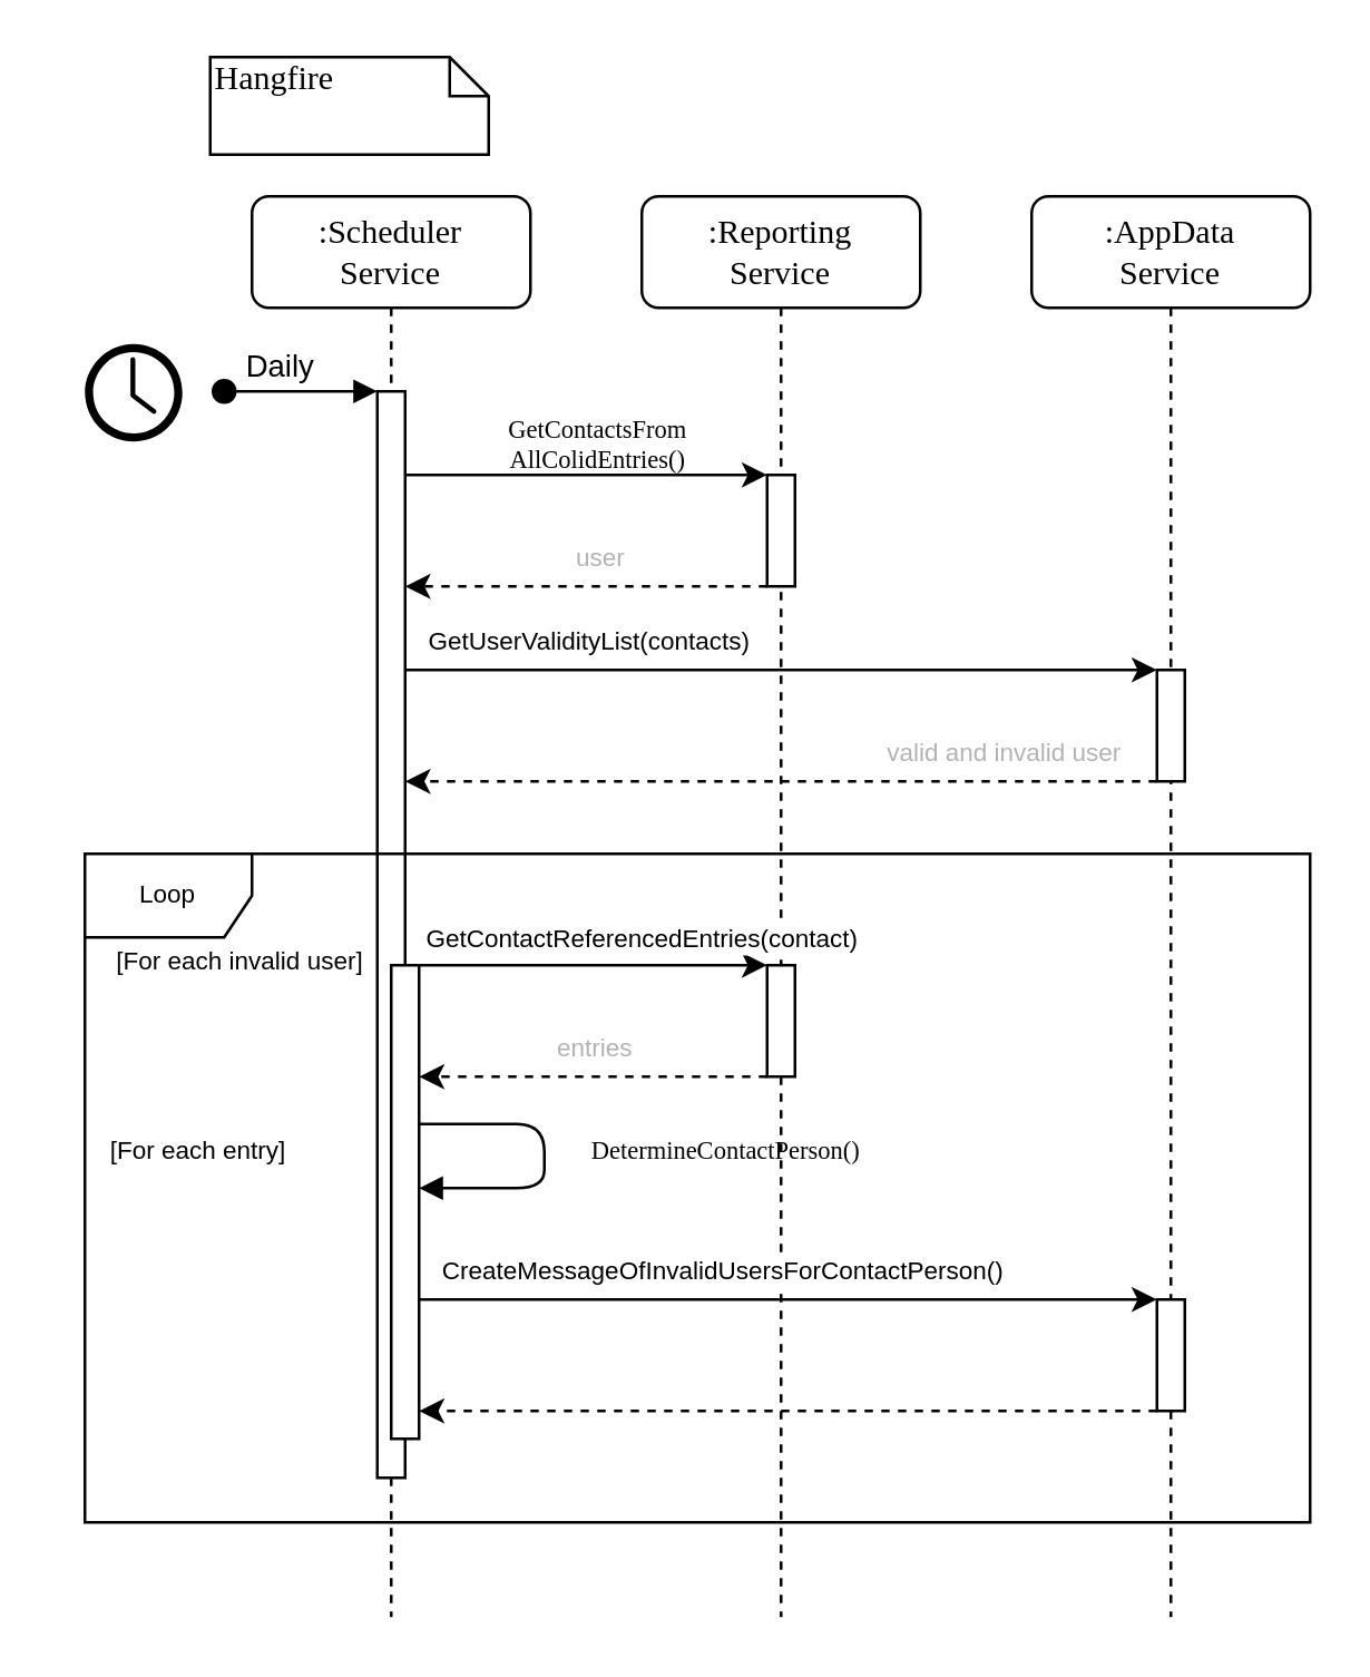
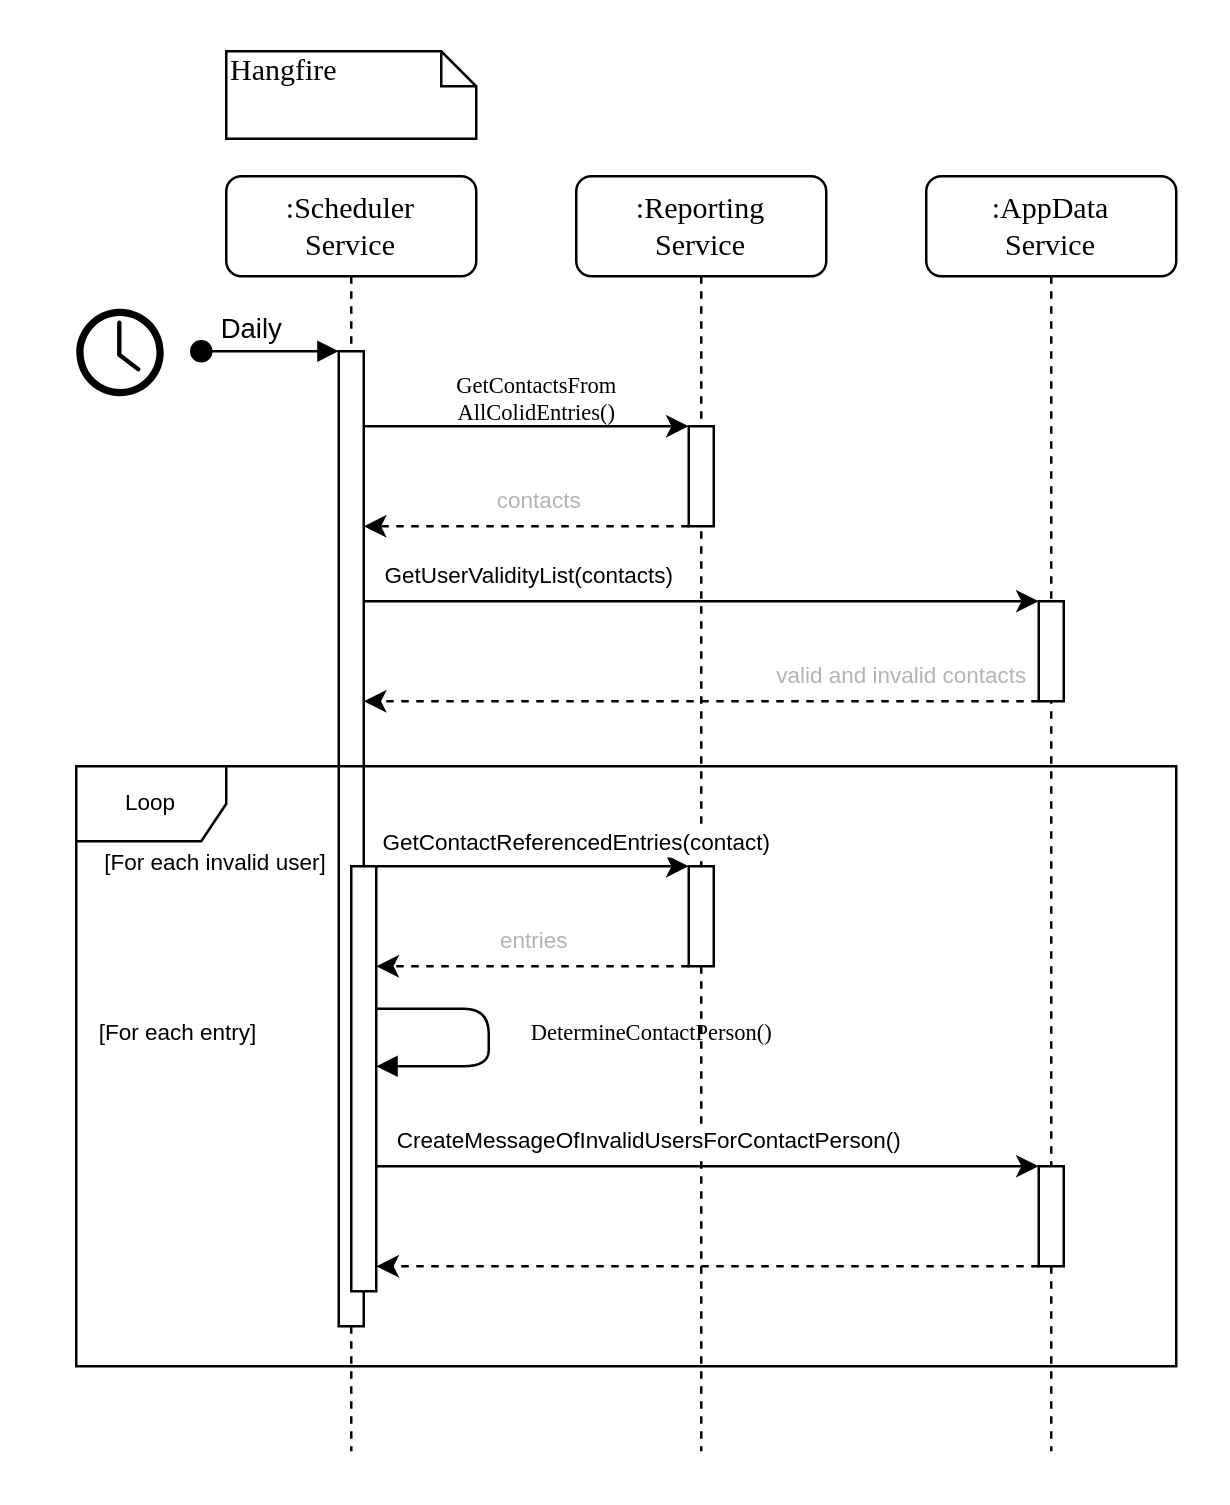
  <mxCell id="0" />
  <mxCell id="1" parent="0" />
  <mxCell id="2" value=":AppData&lt;br&gt;Service" style="shape=umlLifeline;perimeter=lifelinePerimeter;whiteSpace=wrap;html=1;container=1;collapsible=0;recursiveResize=0;outlineConnect=0;rounded=1;shadow=0;comic=0;labelBackgroundColor=none;strokeWidth=1;fontFamily=Verdana;fontSize=12;align=center;" parent="1" vertex="1"><mxGeometry x="370" y="70" width="100" height="510" as="geometry" /></mxCell>
  <mxCell id="3" value="" style="html=1;points=[];perimeter=orthogonalPerimeter;rounded=0;shadow=0;comic=0;labelBackgroundColor=none;strokeWidth=1;fontFamily=Verdana;fontSize=12;align=center;" parent="2" vertex="1"><mxGeometry x="45" y="170" width="10" height="40" as="geometry" /></mxCell>
  <mxCell id="4" value="" style="html=1;points=[];perimeter=orthogonalPerimeter;rounded=0;shadow=0;comic=0;labelBackgroundColor=none;strokeWidth=1;fontFamily=Verdana;fontSize=12;align=center;" parent="2" vertex="1"><mxGeometry x="45" y="396" width="10" height="40" as="geometry" /></mxCell>
  <mxCell id="5" value=":Scheduler&lt;br&gt;Service" style="shape=umlLifeline;perimeter=lifelinePerimeter;whiteSpace=wrap;html=1;container=1;collapsible=0;recursiveResize=0;outlineConnect=0;rounded=1;shadow=0;comic=0;labelBackgroundColor=none;strokeWidth=1;fontFamily=Verdana;fontSize=12;align=center;" parent="1" vertex="1"><mxGeometry x="90" y="70" width="100" height="510" as="geometry" /></mxCell>
  <mxCell id="6" value="" style="html=1;points=[];perimeter=orthogonalPerimeter;rounded=0;shadow=0;comic=0;labelBackgroundColor=none;strokeWidth=1;fontFamily=Verdana;fontSize=12;align=center;" parent="5" vertex="1"><mxGeometry x="45" y="70" width="10" height="390" as="geometry" /></mxCell>
  <mxCell id="7" value="" style="html=1;points=[];perimeter=orthogonalPerimeter;rounded=0;shadow=0;comic=0;labelBackgroundColor=none;strokeWidth=1;fontFamily=Verdana;fontSize=12;align=center;" parent="5" vertex="1"><mxGeometry x="50" y="276" width="10" height="170" as="geometry" /></mxCell>
  <mxCell id="8" value=":Reporting&lt;br&gt;Service" style="shape=umlLifeline;perimeter=lifelinePerimeter;whiteSpace=wrap;html=1;container=1;collapsible=0;recursiveResize=0;outlineConnect=0;rounded=1;shadow=0;comic=0;labelBackgroundColor=none;strokeWidth=1;fontFamily=Verdana;fontSize=12;align=center;" parent="1" vertex="1"><mxGeometry x="230" y="70" width="100" height="510" as="geometry" /></mxCell>
  <mxCell id="9" value="" style="html=1;points=[];perimeter=orthogonalPerimeter;rounded=0;shadow=0;comic=0;labelBackgroundColor=none;strokeWidth=1;fontFamily=Verdana;fontSize=12;align=center;" parent="8" vertex="1"><mxGeometry x="45" y="100" width="10" height="40" as="geometry" /></mxCell>
  <mxCell id="10" value="" style="html=1;points=[];perimeter=orthogonalPerimeter;rounded=0;shadow=0;comic=0;labelBackgroundColor=none;strokeWidth=1;fontFamily=Verdana;fontSize=12;align=center;" parent="8" vertex="1"><mxGeometry x="45" y="276" width="10" height="40" as="geometry" /></mxCell>
  <mxCell id="11" value="Daily" style="html=1;verticalAlign=bottom;startArrow=oval;startFill=1;endArrow=block;startSize=8;" parent="1" edge="1"><mxGeometry x="-0.273" width="60" relative="1" as="geometry"><mxPoint x="80" y="140" as="sourcePoint" /><mxPoint x="135" y="140" as="targetPoint" /><Array as="points"><mxPoint x="100" y="140" /><mxPoint x="120" y="140" /></Array><mxPoint as="offset" /></mxGeometry></mxCell>
  <mxCell id="12" style="edgeStyle=orthogonalEdgeStyle;rounded=0;orthogonalLoop=1;jettySize=auto;html=1;" parent="1" source="6" target="3" edge="1"><mxGeometry relative="1" as="geometry"><Array as="points"><mxPoint x="210" y="240" /><mxPoint x="210" y="240" /></Array></mxGeometry></mxCell>
  <mxCell id="13" value="GetUserValidityList(contacts)" style="edgeLabel;html=1;align=center;verticalAlign=middle;resizable=0;points=[];fontSize=9;" parent="12" vertex="1" connectable="0"><mxGeometry x="-0.002" y="-11" relative="1" as="geometry"><mxPoint x="-69.76" y="-21.62" as="offset" /></mxGeometry></mxCell>
  <mxCell id="14" style="edgeStyle=orthogonalEdgeStyle;rounded=0;orthogonalLoop=1;jettySize=auto;html=1;dashed=1;" parent="1" source="3" target="6" edge="1"><mxGeometry relative="1" as="geometry"><mxPoint x="415" y="284" as="sourcePoint" /><mxPoint x="285" y="284" as="targetPoint" /><Array as="points"><mxPoint x="350" y="280" /><mxPoint x="350" y="280" /></Array></mxGeometry></mxCell>
- <mxCell id="15" value="Hangfire" style="shape=note;whiteSpace=wrap;html=1;size=14;verticalAlign=top;align=left;spacingTop=-6;rounded=0;shadow=0;comic=0;labelBackgroundColor=none;strokeWidth=1;fontFamily=Verdana;fontSize=12" parent="1" vertex="1"><mxGeometry x="75" y="20" width="100" height="35" as="geometry" /></mxCell>
+ <mxCell id="15" value="Hangfire" style="shape=note;whiteSpace=wrap;html=1;size=14;verticalAlign=top;align=left;spacingTop=-6;rounded=0;shadow=0;comic=0;labelBackgroundColor=none;strokeWidth=1;fontFamily=Verdana;fontSize=12" parent="1" vertex="1"><mxGeometry x="90" y="20" width="100" height="35" as="geometry" /></mxCell>
  <mxCell id="16" value="" style="endArrow=classic;html=1;fontSize=9;" parent="1" source="6" target="9" edge="1"><mxGeometry width="50" height="50" relative="1" as="geometry"><mxPoint x="140.222" y="170" as="sourcePoint" /><mxPoint x="275" y="170" as="targetPoint" /><Array as="points"><mxPoint x="220" y="170" /></Array></mxGeometry></mxCell>
  <mxCell id="17" value="&lt;span style=&quot;font-family: verdana; font-size: 9px;&quot;&gt;GetContactsFrom&lt;/span&gt;&lt;br style=&quot;font-family: verdana; font-size: 9px;&quot;&gt;&lt;span style=&quot;font-family: verdana; font-size: 9px;&quot;&gt;AllColidEntries()&lt;/span&gt;" style="edgeLabel;html=1;align=center;verticalAlign=middle;resizable=0;points=[];fontSize=9;labelBackgroundColor=#ffffff;" parent="16" vertex="1" connectable="0"><mxGeometry x="-0.096" y="-1" relative="1" as="geometry"><mxPoint x="9.14" y="-13" as="offset" /></mxGeometry></mxCell>
  <mxCell id="18" style="edgeStyle=orthogonalEdgeStyle;rounded=0;orthogonalLoop=1;jettySize=auto;html=1;dashed=1;" parent="1" source="9" target="6" edge="1"><mxGeometry relative="1" as="geometry"><mxPoint x="275" y="191" as="sourcePoint" /><mxPoint x="140" y="191" as="targetPoint" /><Array as="points"><mxPoint x="220" y="210" /><mxPoint x="220" y="210" /></Array></mxGeometry></mxCell>
  <mxCell id="19" value="" style="endArrow=classic;html=1;fontSize=9;" parent="1" source="7" target="10" edge="1"><mxGeometry width="50" height="50" relative="1" as="geometry"><mxPoint x="170" y="376" as="sourcePoint" /><mxPoint x="220" y="326" as="targetPoint" /><Array as="points"><mxPoint x="230" y="346" /></Array></mxGeometry></mxCell>
  <mxCell id="20" value="GetContactReferencedEntries(contact)" style="edgeLabel;html=1;align=center;verticalAlign=middle;resizable=0;points=[];fontSize=9;" parent="19" vertex="1" connectable="0"><mxGeometry x="-0.657" y="1" relative="1" as="geometry"><mxPoint x="58.62" y="-9" as="offset" /></mxGeometry></mxCell>
  <mxCell id="21" style="edgeStyle=orthogonalEdgeStyle;rounded=0;orthogonalLoop=1;jettySize=auto;html=1;dashed=1;" parent="1" edge="1"><mxGeometry relative="1" as="geometry"><mxPoint x="275" y="386" as="sourcePoint" /><mxPoint x="150" y="386" as="targetPoint" /><Array as="points" /></mxGeometry></mxCell>
  <mxCell id="22" value="" style="pointerEvents=1;shadow=0;dashed=0;html=1;strokeColor=none;labelPosition=center;verticalLabelPosition=bottom;verticalAlign=top;outlineConnect=0;align=center;shape=mxgraph.office.concepts.clock;fontSize=9;fontColor=#B3B3B3;fillColor=#000000;" parent="1" vertex="1"><mxGeometry x="30" y="123" width="35" height="35" as="geometry" /></mxCell>
  <mxCell id="23" style="edgeStyle=orthogonalEdgeStyle;rounded=0;orthogonalLoop=1;jettySize=auto;html=1;" parent="1" edge="1"><mxGeometry relative="1" as="geometry"><mxPoint x="150" y="466" as="sourcePoint" /><mxPoint x="415" y="466" as="targetPoint" /><Array as="points"><mxPoint x="210" y="466" /><mxPoint x="210" y="466" /></Array></mxGeometry></mxCell>
  <mxCell id="24" value="CreateMessageOfInvalidUsersForContactPerson()" style="edgeLabel;html=1;align=center;verticalAlign=middle;resizable=0;points=[];fontSize=9;" parent="23" vertex="1" connectable="0"><mxGeometry x="-0.002" y="-11" relative="1" as="geometry"><mxPoint x="-24.0" y="-21.62" as="offset" /></mxGeometry></mxCell>
- <mxCell id="25" value="user" style="text;html=1;align=center;verticalAlign=middle;resizable=0;points=[];autosize=1;fontSize=9;fontColor=#B3B3B3;" parent="1" vertex="1"><mxGeometry x="190" y="190" width="50" height="20" as="geometry" /></mxCell>
+ <mxCell id="25" value="contacts" style="text;html=1;align=center;verticalAlign=middle;resizable=0;points=[];autosize=1;fontSize=9;fontColor=#B3B3B3;" parent="1" vertex="1"><mxGeometry x="190" y="190" width="50" height="20" as="geometry" /></mxCell>
  <mxCell id="26" value="[For each invalid user]" style="text;html=1;strokeColor=none;fillColor=none;align=center;verticalAlign=middle;whiteSpace=wrap;rounded=0;fontSize=9;" parent="1" vertex="1"><mxGeometry x="30" y="336" width="112" height="17" as="geometry" /></mxCell>
  <mxCell id="27" value="entries" style="text;html=1;align=center;verticalAlign=middle;resizable=0;points=[];autosize=1;fontSize=9;fontColor=#B3B3B3;" parent="1" vertex="1"><mxGeometry x="193" y="366" width="40" height="20" as="geometry" /></mxCell>
  <mxCell id="28" value="[For each entry]" style="text;html=1;strokeColor=none;fillColor=none;align=center;verticalAlign=middle;whiteSpace=wrap;rounded=0;fontSize=9;" parent="1" vertex="1"><mxGeometry x="20" y="402.95" width="102" height="19.1" as="geometry" /></mxCell>
  <mxCell id="29" value="&lt;font style=&quot;font-size: 9px;&quot;&gt;DetermineContactPerson()&lt;/font&gt;" style="html=1;verticalAlign=bottom;endArrow=block;labelBackgroundColor=none;fontFamily=Verdana;fontSize=9;elbow=vertical;edgeStyle=orthogonalEdgeStyle;rounded=1;" parent="1" target="7" edge="1"><mxGeometry x="0.203" y="-65" relative="1" as="geometry"><mxPoint x="150" y="402.95" as="sourcePoint" /><mxPoint x="150" y="440.95" as="targetPoint" /><Array as="points"><mxPoint x="195" y="403" /><mxPoint x="195" y="426" /></Array><mxPoint x="65" y="60" as="offset" /></mxGeometry></mxCell>
  <mxCell id="30" style="edgeStyle=orthogonalEdgeStyle;rounded=0;orthogonalLoop=1;jettySize=auto;html=1;dashed=1;" parent="1" source="4" target="7" edge="1"><mxGeometry relative="1" as="geometry"><mxPoint x="405" y="506" as="sourcePoint" /><mxPoint x="280" y="506" as="targetPoint" /><Array as="points"><mxPoint x="290" y="506" /><mxPoint x="290" y="506" /></Array></mxGeometry></mxCell>
- <mxCell id="31" value="valid and invalid user" style="text;html=1;align=center;verticalAlign=middle;resizable=0;points=[];autosize=1;fontSize=9;fontColor=#B3B3B3;" parent="1" vertex="1"><mxGeometry x="300" y="260" width="120" height="20" as="geometry" /></mxCell>
+ <mxCell id="31" value="valid and invalid contacts" style="text;html=1;align=center;verticalAlign=middle;resizable=0;points=[];autosize=1;fontSize=9;fontColor=#B3B3B3;" parent="1" vertex="1"><mxGeometry x="300" y="260" width="120" height="20" as="geometry" /></mxCell>
  <mxCell id="32" value="Loop&lt;br&gt;" style="shape=umlFrame;whiteSpace=wrap;html=1;fontSize=9;" parent="1" vertex="1"><mxGeometry x="30" y="306" width="440" height="240" as="geometry" /></mxCell>
